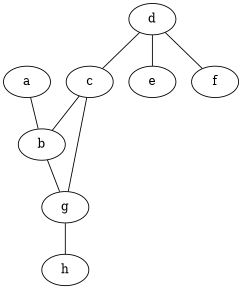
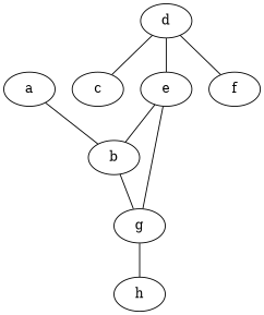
  graph {
    n1 [label=a]
    n2 [label=b]
    n3 [label=g]
    n4 [label=c]
    n5 [label=d]
    n6 [label=e]
    n7 [label=f]
    n8 [label=h]
    n1 -- n2
    n2 -- n3
    n3 -- n8
-   n4 -- n2
+   n6 -- n2
    n5 -- n4
    n5 -- n6
    n5 -- n7
-   n4 -- n3
+   n6 -- n3
  }
